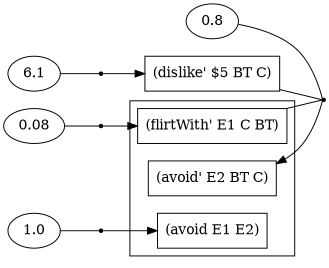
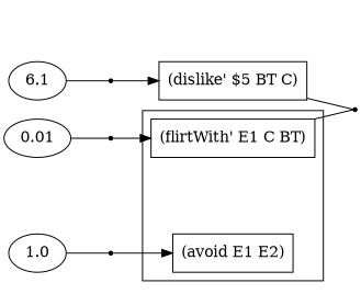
  digraph {
    rankdir=LR
    edge [arrowhead=none]
    n1 [label="(flirtWith' E1 C BT)" shape=box]
-   n2 [label="(avoid' E2 BT C)" shape=box]
    n3 [label="(avoid E1 E2)" shape=box]
    r1 [shape=point]
-   n5 [label=0.08]
+   n5 [label=0.01]
    r0 [shape=point]
-   n7 [label=0.8]
    n8 [label=6.1]
    r2 [shape=point]
    n10 [label="(dislike' $5 BT C)" shape=box]
    n11 [label=1.0]
    r3 [shape=point]
    subgraph cluster_1 {
      n1
-     n2
      n3
    }
    n1 -> r1
-   r1 -> n2 [arrowhead=""]
    n5 -> r0
    r0 -> n1 [arrowhead=""]
-   n7 -> r1
    n8 -> r2
    r2 -> n10 [arrowhead=""]
    n10 -> r1
    n11 -> r3
    r3 -> n3 [arrowhead=""]
  }
